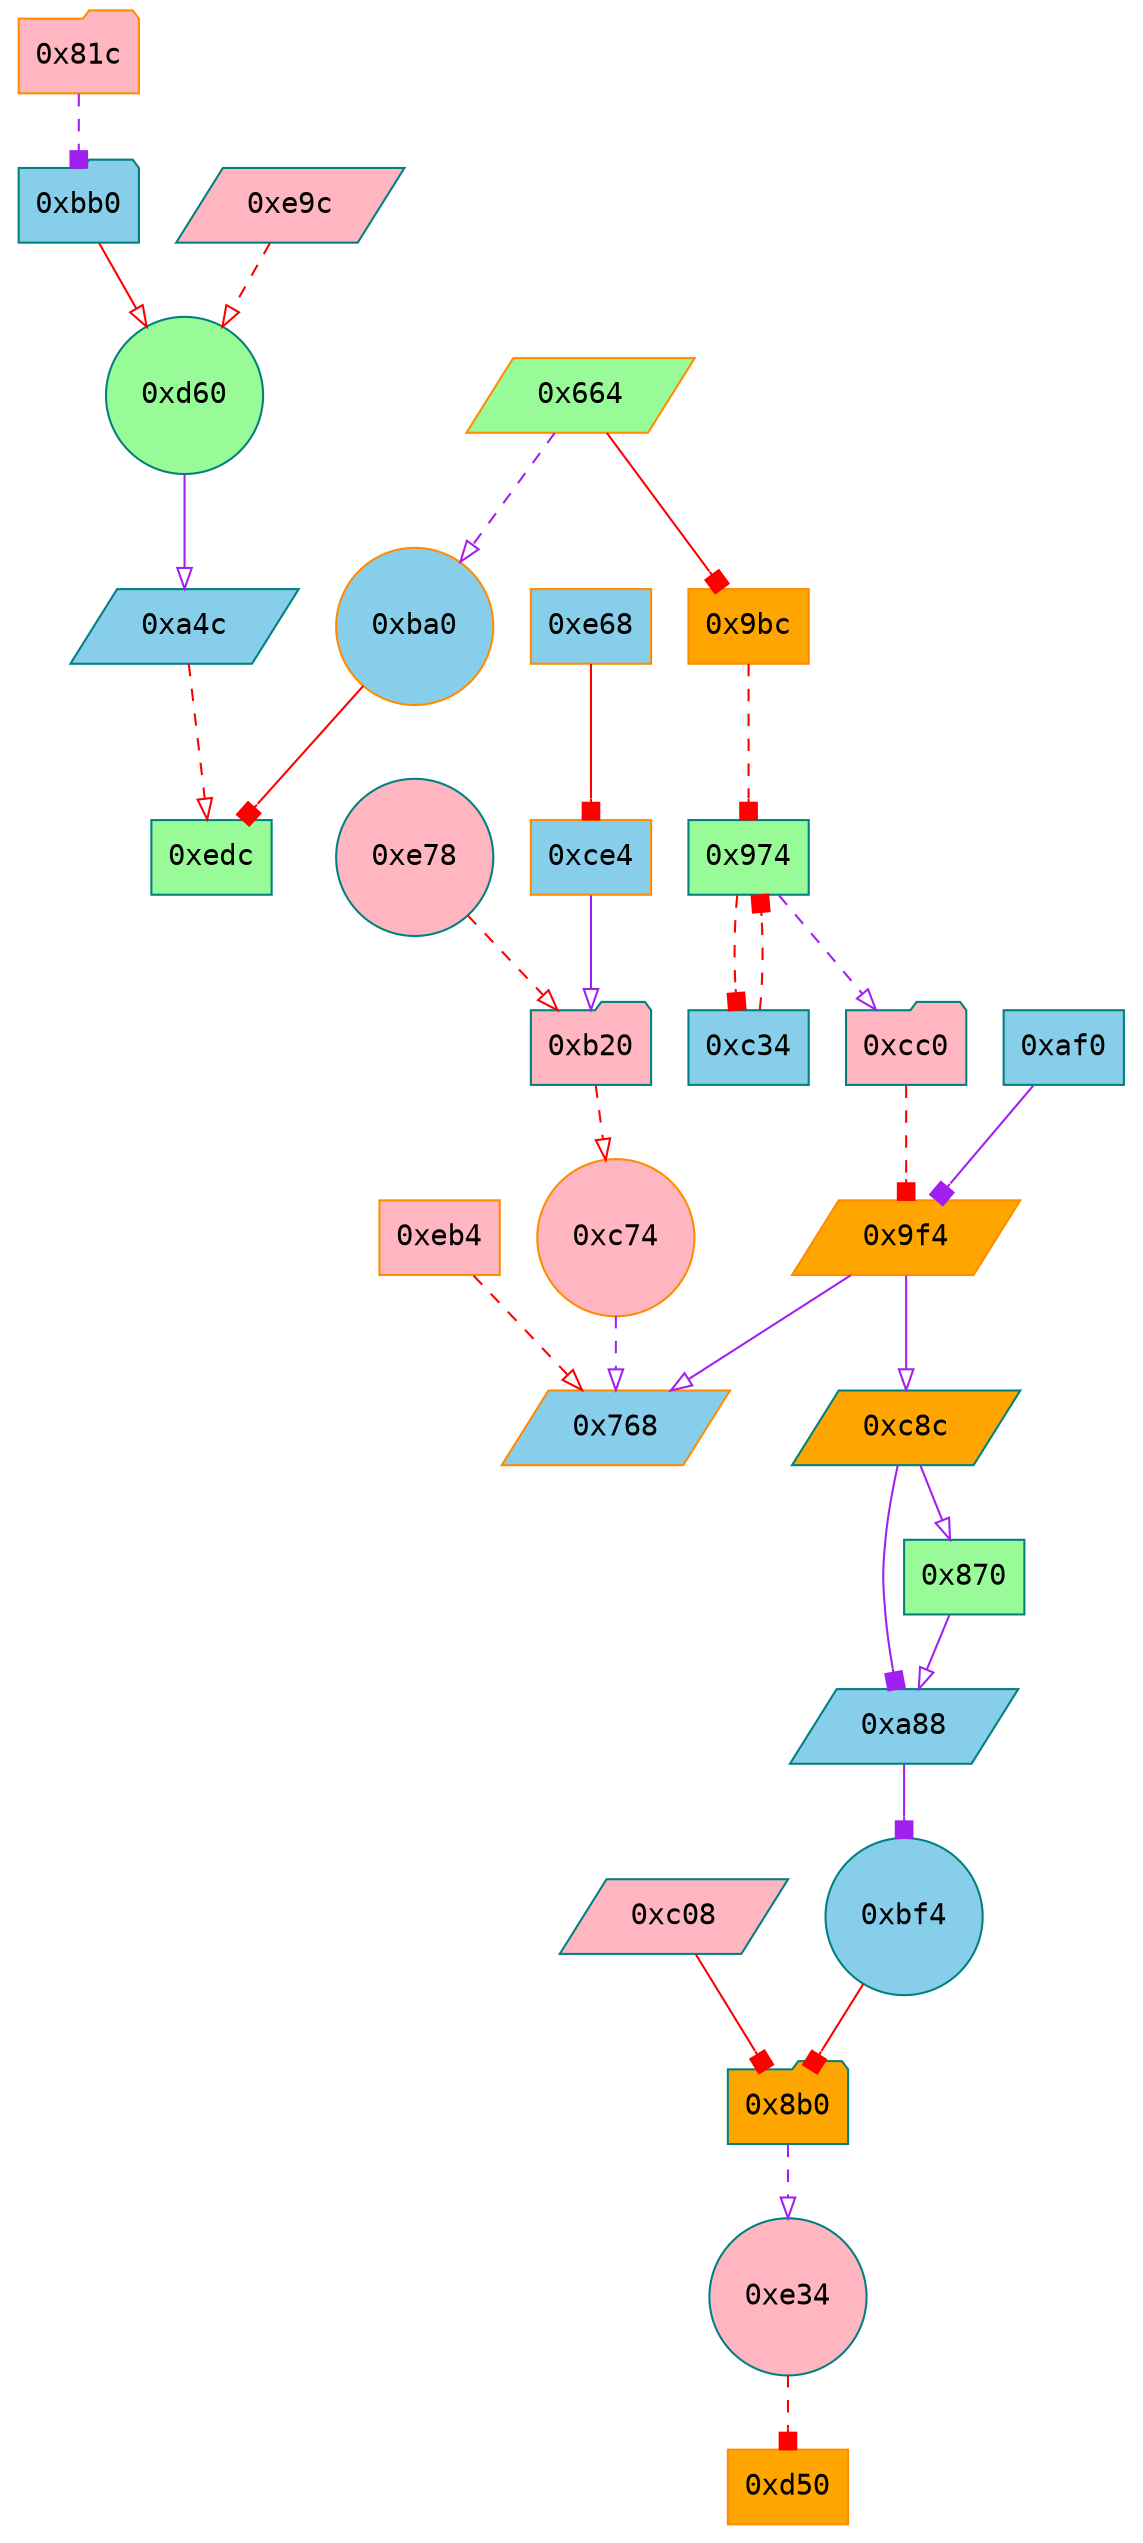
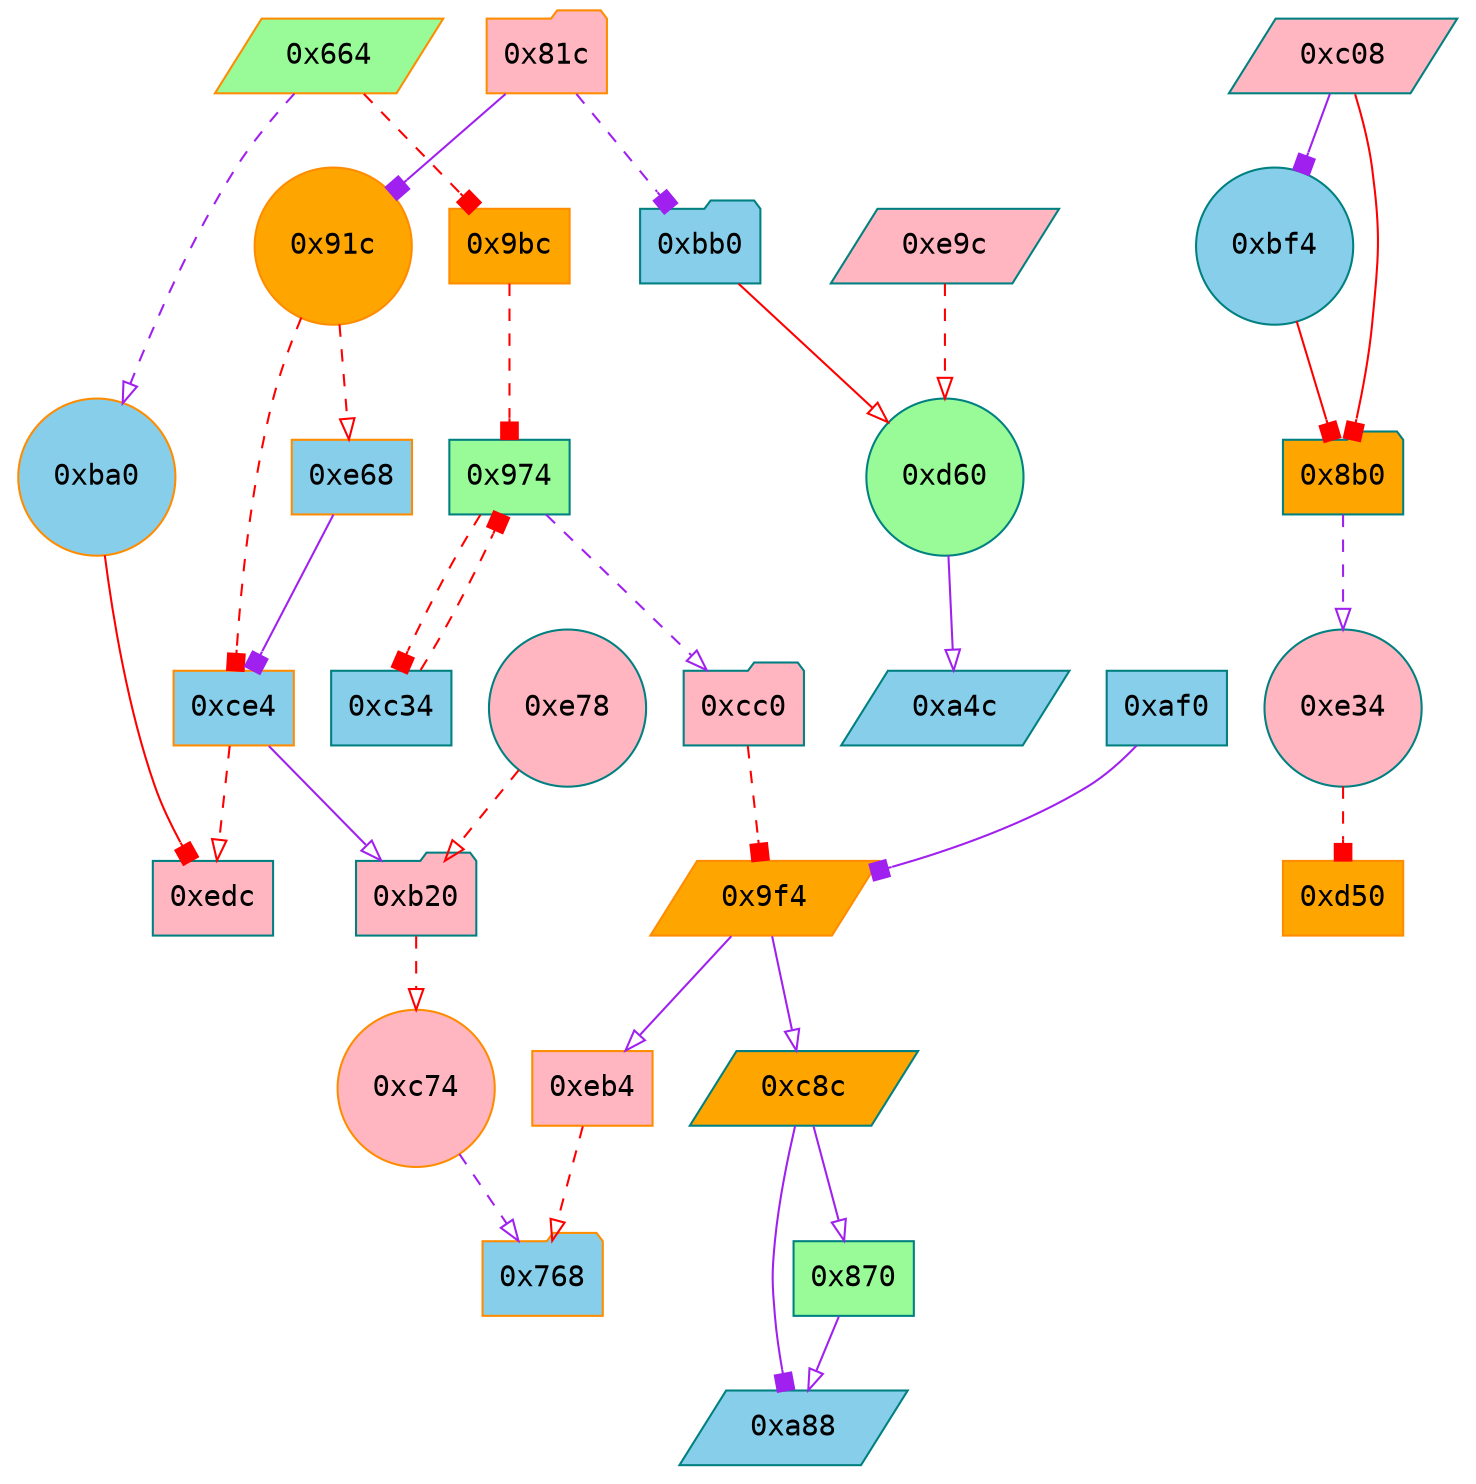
  strict digraph {
    fontname="DejaVu Sans Mono"
    node [color=teal fillcolor=lightpink fontname="DejaVu Sans Mono" opcode="[u'ldr', u'sub', u'ldr', u'str', u'ldr', u'ldr', u'ldr', u'cmp', u'ldr', u'mov', u'ldr', u'str', u'b']" shape=box style=filled]
    edge [arrowhead=onormal color=red fontname="DejaVu Sans Mono" style=dashed]
    "0xb20" [opcode="[u'ldr', u'ldr', u'rsb', u'rsb', u'str', u'ldr', u'ldr', u'rsb', u'mvn', u'mul', u'mvn', u'ldr', u'ldr', u'orr', u'mov', u'cmn', u'mov', u'cmp', u'mov', u'mov', u'mov', u'cmn', u'mov', u'mov', u'b']" shape=folder]
    "0xc74" [color=darkorange opcode="[u'ldr', u'str', u'ldr', u'str', u'mov', u'b']" shape=circle]
-   "0x768" [color=darkorange fillcolor=skyblue opcode="[u'ldr', u'mov', u'str', u'ldr', u'str', u'ldr', u'ldr', u'ldr', u'add', u'sub', u'sub', u'mul', u'mov', u'eor', u'and', u'ldr', u'mov', u'ldr', u'cmp', u'mov', u'teq', u'ldr', u'mov', u'cmp', u'mov', u'mov', u'b']" shape=parallelogram]
+   "0x768" [color=darkorange fillcolor=skyblue opcode="[u'ldr', u'mov', u'str', u'ldr', u'str', u'ldr', u'ldr', u'ldr', u'add', u'sub', u'sub', u'mul', u'mov', u'eor', u'and', u'ldr', u'mov', u'ldr', u'cmp', u'mov', u'teq', u'ldr', u'mov', u'cmp', u'mov', u'mov', u'b']" shape=folder]
    "0xbf4" [fillcolor=skyblue opcode="[u'mov', u'cmp', u'mov', u'mov', u'b']" shape=circle]
    "0x8b0" [fillcolor=orange opcode="[u'ldr', u'ldr', u'rsb', u'rsb', u'str', u'ldr', u'ldr', u'sub', u'mul', u'eor', u'and', u'ldr', u'ldr', u'ldr', u'b']" shape=folder]
    "0xe34" [opcode="[u'mov', u'mov', u'cmp', u'mov', u'cmp', u'mov', u'mov', u'cmp', u'mov', u'mov']" shape=circle]
    "0xd50" [color=darkorange fillcolor=orange opcode="[u'ldr', u'ldr', u'mov', u'b']"]
    "0x81c" [color=darkorange opcode="[u'ldrb', u'ldr', u'ldr', u'cmp', u'mov', u'b']" shape=folder]
+   "0x91c" [color=darkorange fillcolor=orange shape=circle]
    "0xbb0" [fillcolor=skyblue opcode="[u'ldr', u'mov', u'ldr', u'rsb', u'mvn', u'mul', u'mov', u'eor', u'and', u'ldr', u'mov', u'ldr', u'cmp', u'mov', u'teq', u'ldr', u'ldr']" shape=folder]
    "0xc34" [fillcolor=skyblue opcode="[u'ldr', u'ldr', u'sub', u'ldr', u'ldrb', u'ldr', u'add', u'str', u'ldr', u'ldr', u'sub', u'add', u'add']"]
    "0x974" [fillcolor=palegreen opcode="[u'ldr', u'str', u'ldr', u'ldr', u'ldr', u'ldr', u'cmp', u'mov', u'b']"]
    "0xcc0" [opcode="[u'sub', u'str', u'ldr', u'ldr', u'str', u'mov', u'str', u'ldr', u'b']" shape=folder]
    "0x9f4" [color=darkorange fillcolor=orange opcode="[u'ldr', u'str', u'ldr', u'str', u'ldr', u'str', u'ldr', u'ldr', u'ldr', u'ldr', u'cmp', u'mov', u'b']" shape=parallelogram]
    "0xe78" [opcode="[u'ldr', u'ldr', u'ldr', u'ldr', u'ldr', u'ldr', u'ldr', u'ldr', u'b']" shape=circle]
    "0xc8c" [fillcolor=orange shape=parallelogram]
    "0xeb4" [color=darkorange opcode="[u'ldr', u'ldr', u'bl', u'ldr', u'ldr', u'str', u'mov', u'str', u'mov', u'b']"]
    "0xa88" [fillcolor=skyblue opcode="[u'ldr', u'mov', u'str', u'ldr', u'ldr', u'rsb', u'mvn', u'mul', u'mov', u'eor', u'and', u'ldr', u'mov', u'ldr', u'cmp', u'mov', u'teq', u'ldr', u'ldr', u'b']" shape=parallelogram]
    "0x870" [fillcolor=palegreen opcode="[u'ldr', u'str', u'ldr', u'b']"]
    "0xe9c" [opcode="[u'ldr', u'ldr', u'bl', u'ldr', u'ldr', u'b']" shape=parallelogram]
    "0xd60" [fillcolor=palegreen opcode="[u'ldr', u'ldr', u'bl', u'ldr', u'mov', u'mov', u'ldr', u'ldr', u'ldr', u'sub', u'sub', u'add', u'mul', u'mov', u'mov', u'eor', u'mov', u'and', u'ldr', u'mov', u'mov', u'ldr', u'ldr', u'cmp', u'mov', u'teq', u'ldr', u'mov', u'mov', u'cmp', u'mov', u'cmp', u'mov', u'b']" shape=circle]
    "0xa4c" [fillcolor=skyblue opcode="[u'mov', u'b']" shape=parallelogram]
-   "0xedc" [fillcolor=palegreen opcode="[u'ldr', u'ldr', u'ldr', u'ldr', u'sub', u'ldr', u'sub', u'pop']"]
+   "0xedc" [opcode="[u'ldr', u'ldr', u'ldr', u'ldr', u'sub', u'ldr', u'sub', u'pop']"]
    "0xce4" [color=darkorange fillcolor=skyblue opcode="[u'ldr', u'str', u'ldr', u'ldr', u'ldr', u'ldr', u'add', u'sub', u'sub', u'mul', u'eor', u'and', u'ldr', u'mov', u'mov', u'ldr', u'cmp', u'mov', u'cmp', u'mov', u'mov', u'cmp', u'mov', u'mov', u'teq', u'mov', u'b']"]
    "0xe68" [color=darkorange fillcolor=skyblue opcode="[u'ldr', u'str', u'ldr', u'b']"]
    "0xba0" [color=darkorange fillcolor=skyblue opcode="[u'mov']" shape=circle]
    "0x9bc" [color=darkorange fillcolor=orange opcode="[u'sub', u'str', u'ldr', u'mov', u'b']"]
    "0xc08" [opcode="[u'ldr', u'ldr', u'ldr', u'ldr', u'ldr', u'ldr', u'ldr', u'ldr', u'ldr', u'ldr', u'b']" shape=parallelogram]
    "0x664" [color=darkorange fillcolor=palegreen opcode="[u'push', u'add', u'sub', u'str', u'ldr', u'cmp', u'mvn', u'ldr', u'ldr', u'str', u'ldr', u'ldr', u'mov', u'str', u'ldr', u'str', u'add', u'sub', u'sub', u'str', u'ldr', u'ldr', u'ldr', u'ldr', u'ldr', u'ldr', u'ldr', u'str', u'ldr', u'str', u'ldr', u'str', u'ldr', u'str', u'ldr', u'str', u'ldr', u'str', u'ldr', u'str', u'ldr', u'str', u'ldr', u'str', u'ldr', u'add', u'str', u'ldr', u'add', u'str', u'ldr', u'add', u'str', u'str', u'str', u'str', u'str', u'str', u'str', u'str', u'str', u'b']" shape=parallelogram]
    "0xaf0" [fillcolor=skyblue opcode="[u'ldr', u'str', u'ldr', u'str', u'ldr', u'b']"]
    "0xb20" -> "0xc74"
    "0xc74" -> "0x768" [color=purple]
    "0xbf4" -> "0x8b0" [arrowhead=box style=solid]
    "0x8b0" -> "0xe34" [color=purple]
    "0xe34" -> "0xd50" [arrowhead=box]
+   "0x81c" -> "0x91c" [arrowhead=box color=purple style=solid]
    "0x81c" -> "0xbb0" [arrowhead=box color=purple]
+   "0x91c" -> "0xce4" [arrowhead=box]
+   "0x91c" -> "0xe68"
    "0xbb0" -> "0xd60" [style=solid]
    "0xc34" -> "0x974" [arrowhead=box]
    "0x974" -> "0xc34" [arrowhead=box]
    "0x974" -> "0xcc0" [color=purple]
    "0xcc0" -> "0x9f4" [arrowhead=box]
    "0x9f4" -> "0xc8c" [color=purple style=solid]
-   "0x9f4" -> "0x768" [color=purple style=solid]
+   "0x9f4" -> "0xeb4" [color=purple style=solid]
    "0xe78" -> "0xb20"
    "0xc8c" -> "0xa88" [arrowhead=box color=purple style=solid]
    "0xc8c" -> "0x870" [color=purple style=solid]
    "0xeb4" -> "0x768"
-   "0xa88" -> "0xbf4" [arrowhead=box color=purple style=solid]
+   "0xc08" -> "0xbf4" [arrowhead=box color=purple style=solid]
    "0x870" -> "0xa88" [color=purple style=solid]
    "0xe9c" -> "0xd60"
    "0xd60" -> "0xa4c" [color=purple style=solid]
-   "0xa4c" -> "0xedc"
+   "0xce4" -> "0xedc"
    "0xce4" -> "0xb20" [color=purple style=solid]
-   "0xe68" -> "0xce4" [arrowhead=box style=solid]
+   "0xe68" -> "0xce4" [arrowhead=box color=purple style=solid]
    "0xba0" -> "0xedc" [arrowhead=box style=solid]
    "0x9bc" -> "0x974" [arrowhead=box]
    "0xc08" -> "0x8b0" [arrowhead=box style=solid]
    "0x664" -> "0xba0" [color=purple]
-   "0x664" -> "0x9bc" [arrowhead=box style=solid]
+   "0x664" -> "0x9bc" [arrowhead=box]
    "0xaf0" -> "0x9f4" [arrowhead=box color=purple style=solid]
  }
